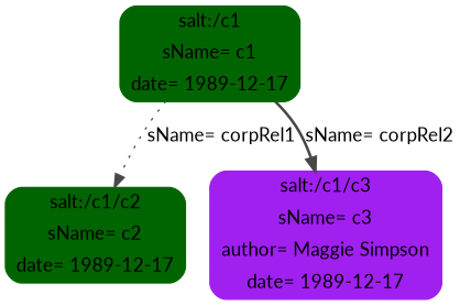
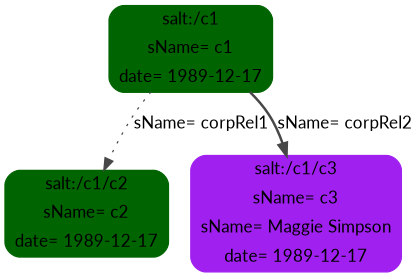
  digraph {
    ordering=out
    fontname=Lato
    node [color=darkgreen shape=Mrecord style=filled fontname=Lato]
    edge [color=gray28 fontname=Lato]
    n1 [label="{{salt:/c1}|{sName= c1}|{date= 1989-12-17}}"]
    n2 [label="{{salt:/c1/c2}|{sName= c2}|{date= 1989-12-17}}"]
-   n3 [color=purple label="{{salt:/c1/c3}|{sName= c3}|{author= Maggie Simpson}|{date= 1989-12-17}}"]
+   n3 [color=purple label="{{salt:/c1/c3}|{sName= c3}|{sName= Maggie Simpson}|{date= 1989-12-17}}"]
    n1 -> n2 [label="sName= corpRel1" style=dotted]
    n1 -> n3 [label="sName= corpRel2" style=bold]
  }
